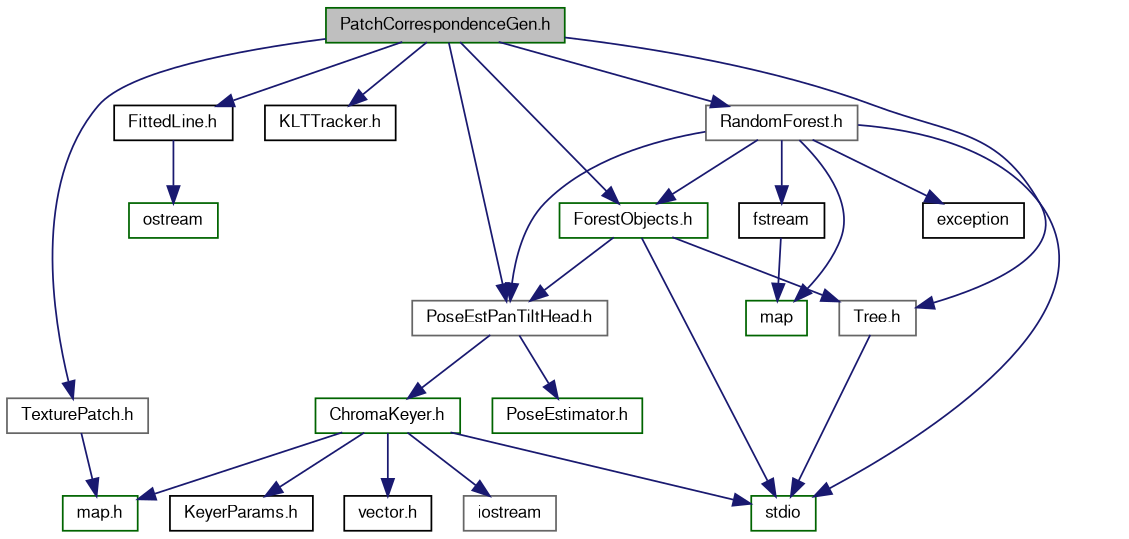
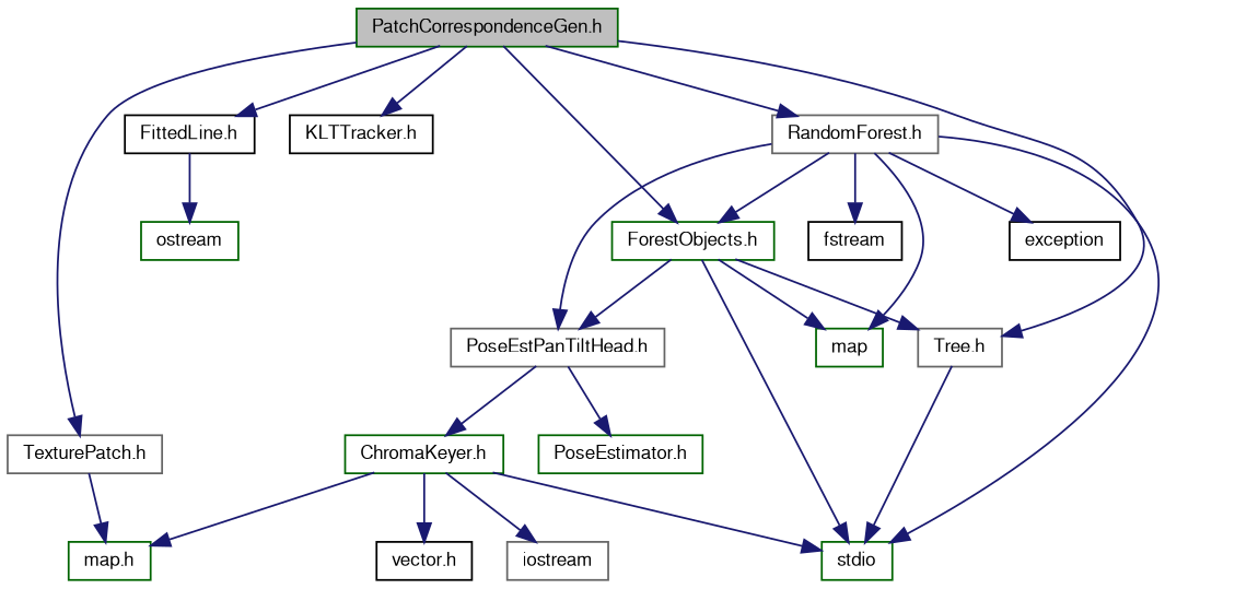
  digraph {
    node [color=darkgreen fillcolor=white fontname=FreeSans fontsize=10 shape=record style=filled]
    edge [color=midnightblue fontname=FreeSans fontsize=10 labelfontname=FreeSans labelfontsize=10 style=solid]
    n1 [fillcolor=grey75 fontcolor=black height=0.2 label="PatchCorrespondenceGen.h" width=0.4]
    n2 [color=gray40 height=0.2 label="TexturePatch.h" width=0.4]
    n3 [color=gray40 height=0.2 label="PoseEstPanTiltHead.h" width=0.4]
    n4 [color=black height=0.2 label="KLTTracker.h" width=0.4]
    n5 [color=black height=0.2 label="FittedLine.h" width=0.4]
    n6 [color=gray40 height=0.2 label="RandomForest.h" width=0.4]
    n7 [color=gray40 height=0.2 label="Tree.h" width=0.4]
    n8 [height=0.2 label="ForestObjects.h" width=0.4]
    n9 [height=0.2 label="map.h" width=0.4]
    n10 [height=0.2 label="PoseEstimator.h" width=0.4]
    n11 [height=0.2 label="ChromaKeyer.h" width=0.4]
    n12 [height=0.2 label=ostream width=0.4]
    n13 [height=0.2 label=stdio width=0.4]
    n14 [height=0.2 label=map width=0.4]
    n15 [color=black height=0.2 label=exception width=0.4]
    n16 [color=black height=0.2 label=fstream width=0.4]
    n17 [color=black height=0.2 label="vector.h" width=0.4]
    n18 [color=gray40 height=0.2 label=iostream width=0.4]
-   n19 [color=black height=0.2 label="KeyerParams.h" width=0.4]
    n1 -> n2
-   n1 -> n3
    n1 -> n4
    n1 -> n5
    n1 -> n6
    n1 -> n7
    n1 -> n8
    n2 -> n9
    n3 -> n10
    n3 -> n11
    n5 -> n12
    n6 -> n3
    n6 -> n8
    n6 -> n13
    n6 -> n14
    n6 -> n15
    n6 -> n16
    n7 -> n13
    n8 -> n3
    n8 -> n7
    n8 -> n13
-   n16 -> n14
+   n8 -> n14
    n11 -> n9
    n11 -> n13
    n11 -> n17
    n11 -> n18
-   n11 -> n19
  }
